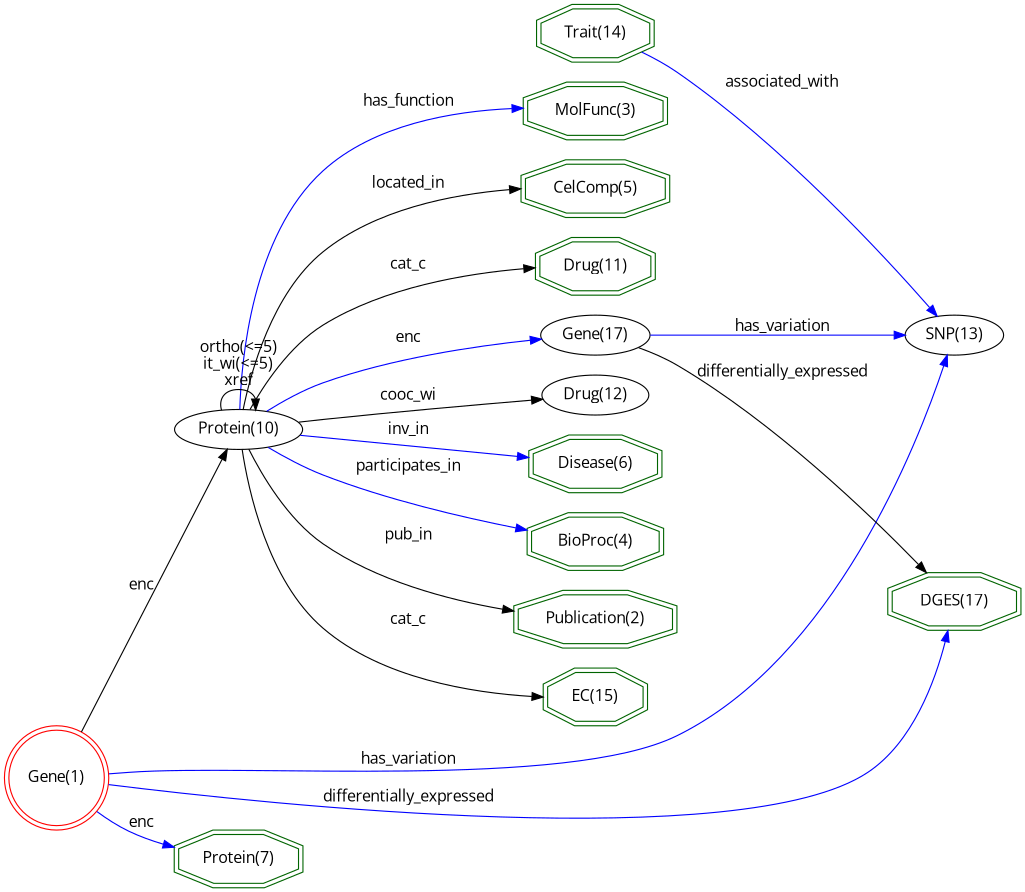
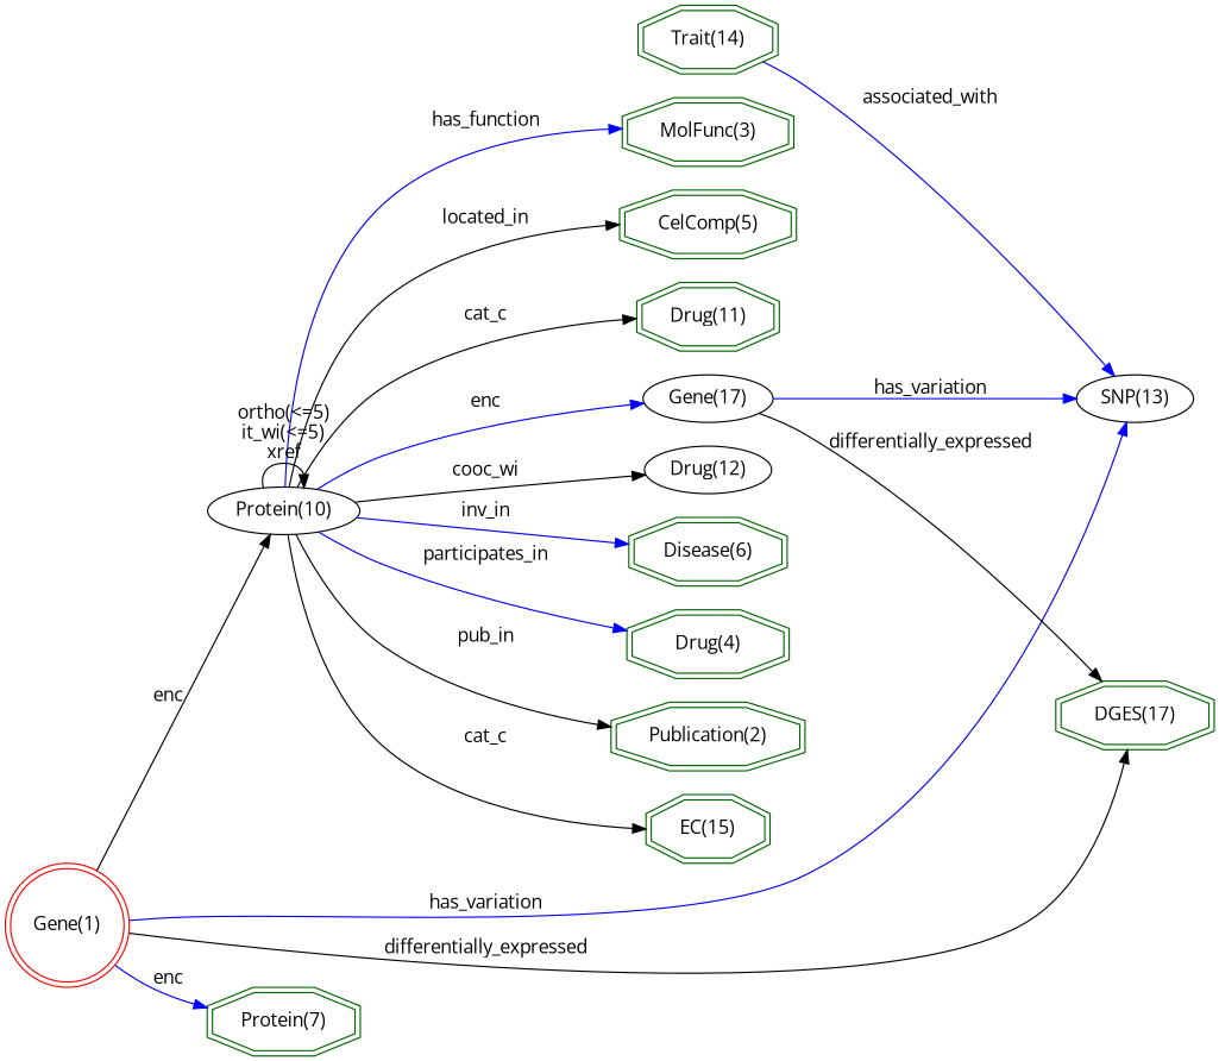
  digraph {
    fontname="Open Sans"
    rankdir=LR
    node [color=darkgreen fontname="Open Sans" shape=doubleoctagon]
    edge [color=black fontname="Open Sans"]
    "Disease(6)" [height=0.61111 width=1.5519]
    "Trait(14)" [height=0.61111 width=1.3655]
    "SNP(13)" [height=0.5 width=1.1406 color="" shape=""]
    n4 [height=0.61111 label="DGES(17)" width=1.5523]
-   "BioProc(4)" [height=0.61111 width=1.5966]
+   "BioProc(4)" [height=0.61111 width=1.5966 label="Drug(4)"]
    "Publication(2)" [height=0.61111 width=1.9362]
    "EC(15)" [height=0.61111 width=1.1977]
    "Protein(7)" [height=0.61111 width=1.4931]
    "MolFunc(3)" [height=0.61111 width=1.7]
    "CelComp(5)" [height=0.61111 width=1.7443]
    "Drug(11)" [height=0.61111 width=1.3947]
    "Gene(1)" [color=red height=1.1966 shape=doublecircle width=1.1966]
    "Protein(10)" [height=0.5 width=1.3996 color="" shape=""]
    "Gene(17)" [height=0.5 width=1.2083 color="" shape=""]
    "Drug(12)" [height=0.5 width=1.1949 color="" shape=""]
    "Trait(14)" -> "SNP(13)" [color=blue label=associated_with]
    "Gene(1)" -> "SNP(13)" [color=blue label=has_variation]
-   "Gene(1)" -> n4 [color=blue label=differentially_expressed]
+   "Gene(1)" -> n4 [label=differentially_expressed]
    "Gene(1)" -> "Protein(7)" [color=blue label=enc]
    "Gene(1)" -> "Protein(10)" [label=enc]
    "Protein(10)" -> "Disease(6)" [color=blue label=inv_in]
    "Protein(10)" -> "BioProc(4)" [color=blue label=participates_in]
    "Protein(10)" -> "Publication(2)" [label=pub_in]
    "Protein(10)" -> "EC(15)" [label=cat_c]
    "Protein(10)" -> "MolFunc(3)" [color=blue label=has_function]
    "Protein(10)" -> "CelComp(5)" [label=located_in]
    "Protein(10)" -> "Drug(11)" [label=cat_c]
    "Protein(10)" -> "Protein(10)" [label="ortho(<=5)\nit_wi(<=5)\nxref"]
    "Protein(10)" -> "Gene(17)" [color=blue label=enc]
    "Protein(10)" -> "Drug(12)" [label=cooc_wi]
    "Gene(17)" -> "SNP(13)" [color=blue label=has_variation]
    "Gene(17)" -> n4 [label=differentially_expressed]
  }
